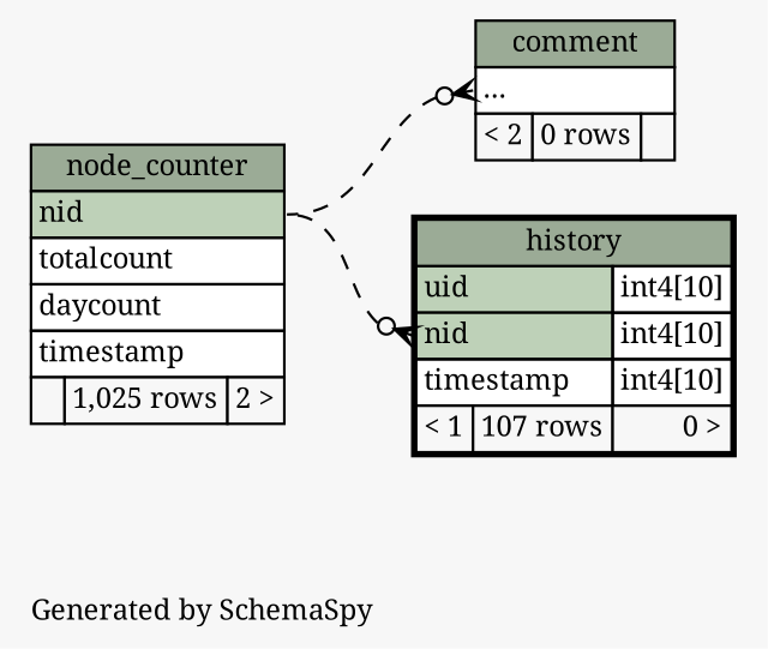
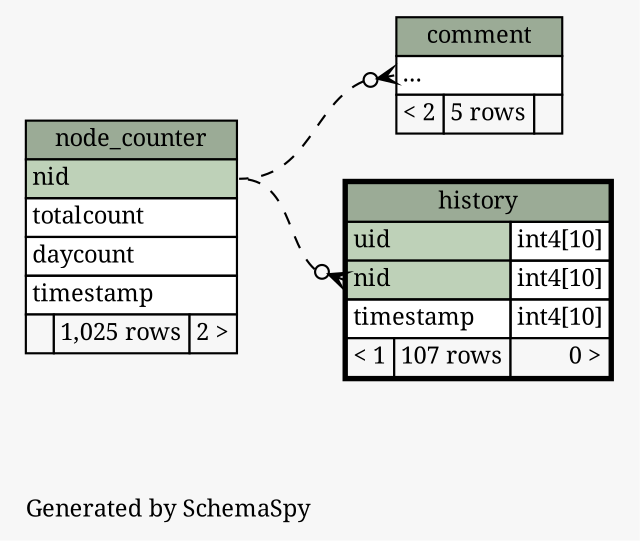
  digraph {
    bgcolor="#f7f7f7"
    fontname="Noto Serif"
    fontsize=11
    label="\nGenerated by SchemaSpy"
    labeljust=l
    nodesep=0.18
    rankdir=RL
    ranksep=0.46
    node [fontname="Noto Serif" fontsize=11 shape=plaintext]
    edge [arrowhead=none arrowsize=0.8 arrowtail=crowodot dir=back fontname="Noto Serif" headport="nid:e" style=dashed]
-   n1 [label=<     <TABLE BORDER="0" CELLBORDER="1" CELLSPACING="0" BGCOLOR="#ffffff">       <TR><TD COLSPAN="3" BGCOLOR="#9bab96" ALIGN="CENTER">comment</TD></TR>       <TR><TD PORT="elipses" COLSPAN="3" ALIGN="LEFT">...</TD></TR>       <TR><TD ALIGN="LEFT" BGCOLOR="#f7f7f7">&lt; 2</TD><TD ALIGN="RIGHT" BGCOLOR="#f7f7f7">0 rows</TD><TD ALIGN="RIGHT" BGCOLOR="#f7f7f7">  </TD></TR>     </TABLE>>]
+   n1 [label=<     <TABLE BORDER="0" CELLBORDER="1" CELLSPACING="0" BGCOLOR="#ffffff">       <TR><TD COLSPAN="3" BGCOLOR="#9bab96" ALIGN="CENTER">comment</TD></TR>       <TR><TD PORT="elipses" COLSPAN="3" ALIGN="LEFT">...</TD></TR>       <TR><TD ALIGN="LEFT" BGCOLOR="#f7f7f7">&lt; 2</TD><TD ALIGN="RIGHT" BGCOLOR="#f7f7f7">5 rows</TD><TD ALIGN="RIGHT" BGCOLOR="#f7f7f7">  </TD></TR>     </TABLE>>]
    n2 [label=<     <TABLE BORDER="0" CELLBORDER="1" CELLSPACING="0" BGCOLOR="#ffffff">       <TR><TD COLSPAN="3" BGCOLOR="#9bab96" ALIGN="CENTER">node_counter</TD></TR>       <TR><TD PORT="nid" COLSPAN="3" BGCOLOR="#bed1b8" ALIGN="LEFT">nid</TD></TR>       <TR><TD PORT="totalcount" COLSPAN="3" ALIGN="LEFT">totalcount</TD></TR>       <TR><TD PORT="daycount" COLSPAN="3" ALIGN="LEFT">daycount</TD></TR>       <TR><TD PORT="timestamp" COLSPAN="3" ALIGN="LEFT">timestamp</TD></TR>       <TR><TD ALIGN="LEFT" BGCOLOR="#f7f7f7">  </TD><TD ALIGN="RIGHT" BGCOLOR="#f7f7f7">1,025 rows</TD><TD ALIGN="RIGHT" BGCOLOR="#f7f7f7">2 &gt;</TD></TR>     </TABLE>>]
    n3 [label=<     <TABLE BORDER="2" CELLBORDER="1" CELLSPACING="0" BGCOLOR="#ffffff">       <TR><TD COLSPAN="3" BGCOLOR="#9bab96" ALIGN="CENTER">history</TD></TR>       <TR><TD PORT="uid" COLSPAN="2" BGCOLOR="#bed1b8" ALIGN="LEFT">uid</TD><TD PORT="uid.type" ALIGN="LEFT">int4[10]</TD></TR>       <TR><TD PORT="nid" COLSPAN="2" BGCOLOR="#bed1b8" ALIGN="LEFT">nid</TD><TD PORT="nid.type" ALIGN="LEFT">int4[10]</TD></TR>       <TR><TD PORT="timestamp" COLSPAN="2" ALIGN="LEFT">timestamp</TD><TD PORT="timestamp.type" ALIGN="LEFT">int4[10]</TD></TR>       <TR><TD ALIGN="LEFT" BGCOLOR="#f7f7f7">&lt; 1</TD><TD ALIGN="RIGHT" BGCOLOR="#f7f7f7">107 rows</TD><TD ALIGN="RIGHT" BGCOLOR="#f7f7f7">0 &gt;</TD></TR>     </TABLE>>]
    n1 -> n2 [tailport="elipses:w"]
    n3 -> n2 [tailport="nid:w"]
  }
